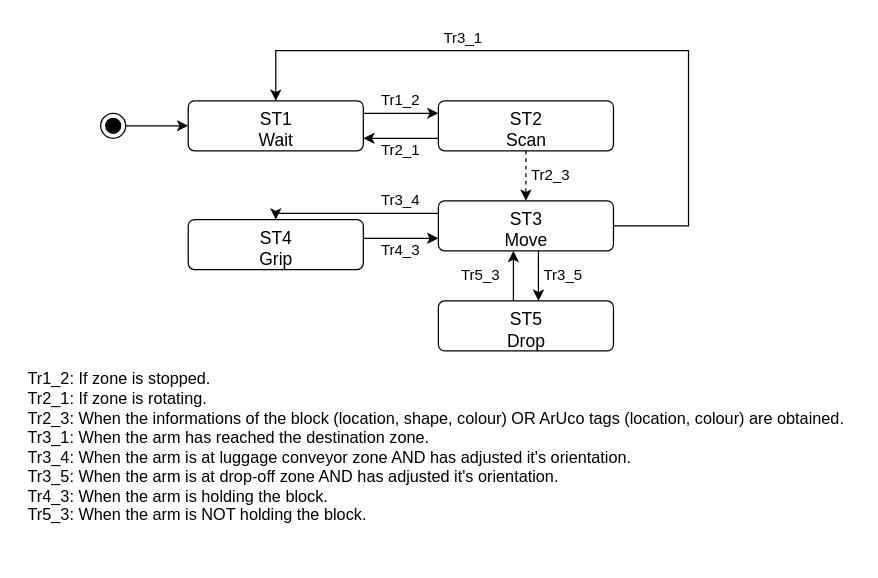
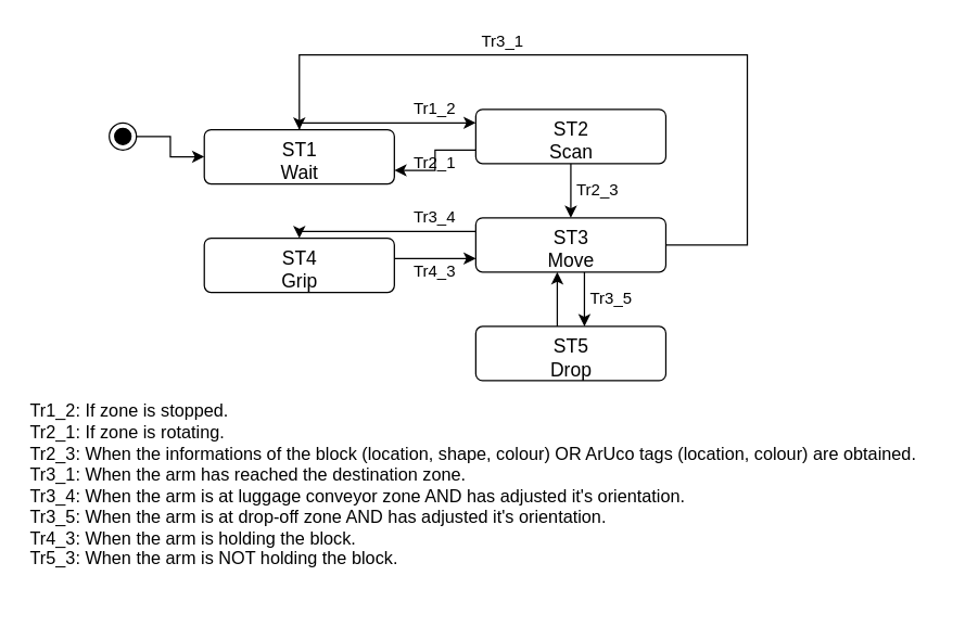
  <mxCell id="0" />
  <mxCell id="1" parent="0" />
  <mxCell id="2" value="" style="edgeStyle=orthogonalEdgeStyle;rounded=0;orthogonalLoop=1;jettySize=auto;html=1;" edge="1" parent="1" source="3" target="5"><mxGeometry relative="1" as="geometry" /></mxCell>
  <mxCell id="3" value="" style="ellipse;html=1;shape=endState;fillColor=#000000;strokeColor=#000000;" vertex="1" parent="1"><mxGeometry x="80" y="90" width="20" height="20" as="geometry" /></mxCell>
  <mxCell id="4" value="" style="edgeStyle=orthogonalEdgeStyle;rounded=0;orthogonalLoop=1;jettySize=auto;html=1;" edge="1" parent="1" source="5" target="16"><mxGeometry relative="1" as="geometry"><Array as="points"><mxPoint x="330" y="90" /><mxPoint x="330" y="90" /></Array></mxGeometry></mxCell>
- <mxCell id="5" value="&lt;div style=&quot;font-size: 14px&quot;&gt;&lt;font style=&quot;font-size: 14px&quot;&gt;ST1&lt;/font&gt;&lt;/div&gt;&lt;div style=&quot;font-size: 14px&quot;&gt;&lt;font style=&quot;font-size: 14px&quot;&gt;Wait&lt;/font&gt;&lt;/div&gt;" style="html=1;align=center;verticalAlign=top;rounded=1;absoluteArcSize=1;arcSize=10;dashed=0;" vertex="1" parent="1"><mxGeometry x="150" y="80" width="140" height="40" as="geometry" /></mxCell>
+ <mxCell id="5" value="&lt;div style=&quot;font-size: 14px&quot;&gt;&lt;font style=&quot;font-size: 14px&quot;&gt;ST1&lt;/font&gt;&lt;/div&gt;&lt;div style=&quot;font-size: 14px&quot;&gt;&lt;font style=&quot;font-size: 14px&quot;&gt;Wait&lt;/font&gt;&lt;/div&gt;" style="html=1;align=center;verticalAlign=top;rounded=1;absoluteArcSize=1;arcSize=10;dashed=0;" vertex="1" parent="1"><mxGeometry x="150" y="95" width="140" height="40" as="geometry" /></mxCell>
  <mxCell id="6" value="" style="edgeStyle=orthogonalEdgeStyle;rounded=0;orthogonalLoop=1;jettySize=auto;html=1;" edge="1" parent="1" source="9" target="11"><mxGeometry relative="1" as="geometry"><Array as="points"><mxPoint x="320" y="170" /><mxPoint x="320" y="170" /></Array></mxGeometry></mxCell>
  <mxCell id="7" style="edgeStyle=orthogonalEdgeStyle;rounded=0;orthogonalLoop=1;jettySize=auto;html=1;exitX=1;exitY=0.5;exitDx=0;exitDy=0;entryX=0.5;entryY=0;entryDx=0;entryDy=0;" edge="1" parent="1" source="9" target="5"><mxGeometry relative="1" as="geometry"><Array as="points"><mxPoint x="550" y="180" /><mxPoint x="550" y="40" /><mxPoint x="220" y="40" /></Array></mxGeometry></mxCell>
  <mxCell id="8" value="" style="edgeStyle=orthogonalEdgeStyle;rounded=0;orthogonalLoop=1;jettySize=auto;html=1;" edge="1" parent="1" source="9" target="13"><mxGeometry relative="1" as="geometry"><Array as="points"><mxPoint x="430" y="230" /><mxPoint x="430" y="230" /></Array></mxGeometry></mxCell>
  <mxCell id="9" value="&lt;div&gt;&lt;font style=&quot;font-size: 14px&quot;&gt;ST3&lt;/font&gt;&lt;/div&gt;&lt;div&gt;&lt;font style=&quot;font-size: 14px&quot;&gt;Move&lt;/font&gt;&lt;/div&gt;" style="html=1;align=center;verticalAlign=top;rounded=1;absoluteArcSize=1;arcSize=10;dashed=0;" vertex="1" parent="1"><mxGeometry x="350" y="160" width="140" height="40" as="geometry" /></mxCell>
  <mxCell id="10" value="" style="edgeStyle=orthogonalEdgeStyle;rounded=0;orthogonalLoop=1;jettySize=auto;html=1;" edge="1" parent="1" source="11" target="9"><mxGeometry relative="1" as="geometry"><Array as="points"><mxPoint x="310" y="190" /><mxPoint x="310" y="190" /></Array></mxGeometry></mxCell>
  <mxCell id="11" value="&lt;div style=&quot;font-size: 14px&quot;&gt;&lt;font style=&quot;font-size: 14px&quot;&gt;ST4&lt;/font&gt;&lt;/div&gt;&lt;div style=&quot;font-size: 14px&quot;&gt;&lt;font style=&quot;font-size: 14px&quot;&gt;Grip&lt;/font&gt;&lt;/div&gt;" style="html=1;align=center;verticalAlign=top;rounded=1;absoluteArcSize=1;arcSize=10;dashed=0;" vertex="1" parent="1"><mxGeometry x="150" y="175" width="140" height="40" as="geometry" /></mxCell>
  <mxCell id="12" value="" style="edgeStyle=orthogonalEdgeStyle;rounded=0;orthogonalLoop=1;jettySize=auto;html=1;" edge="1" parent="1" source="13" target="9"><mxGeometry relative="1" as="geometry"><Array as="points"><mxPoint x="410" y="210" /><mxPoint x="410" y="210" /></Array></mxGeometry></mxCell>
  <mxCell id="13" value="&lt;div style=&quot;font-size: 14px&quot;&gt;&lt;font style=&quot;font-size: 14px&quot;&gt;ST5&lt;/font&gt;&lt;/div&gt;&lt;div style=&quot;font-size: 14px&quot;&gt;&lt;font style=&quot;font-size: 14px&quot;&gt;Drop&lt;br&gt;&lt;/font&gt;&lt;/div&gt;" style="html=1;align=center;verticalAlign=top;rounded=1;absoluteArcSize=1;arcSize=10;dashed=0;" vertex="1" parent="1"><mxGeometry x="350" y="240" width="140" height="40" as="geometry" /></mxCell>
- <mxCell id="14" value="" style="edgeStyle=orthogonalEdgeStyle;rounded=0;orthogonalLoop=1;jettySize=auto;html=1;dashed=1;" edge="1" parent="1" source="16" target="9"><mxGeometry relative="1" as="geometry" /></mxCell>
+ <mxCell id="14" value="" style="edgeStyle=orthogonalEdgeStyle;rounded=0;orthogonalLoop=1;jettySize=auto;html=1;" edge="1" parent="1" source="16" target="9"><mxGeometry relative="1" as="geometry" /></mxCell>
  <mxCell id="15" style="edgeStyle=orthogonalEdgeStyle;rounded=0;orthogonalLoop=1;jettySize=auto;html=1;exitX=0;exitY=0.75;exitDx=0;exitDy=0;entryX=1;entryY=0.75;entryDx=0;entryDy=0;" edge="1" parent="1" source="16" target="5"><mxGeometry relative="1" as="geometry" /></mxCell>
  <mxCell id="16" value="&lt;div style=&quot;font-size: 14px&quot;&gt;&lt;font style=&quot;font-size: 14px&quot;&gt;ST2&lt;/font&gt;&lt;/div&gt;&lt;div style=&quot;font-size: 14px&quot;&gt;&lt;font style=&quot;font-size: 14px&quot;&gt;Scan&lt;br&gt;&lt;/font&gt;&lt;/div&gt;" style="html=1;align=center;verticalAlign=top;rounded=1;absoluteArcSize=1;arcSize=10;dashed=0;" vertex="1" parent="1"><mxGeometry x="350" y="80" width="140" height="40" as="geometry" /></mxCell>
  <mxCell id="17" value="Tr3_1" style="text;html=1;strokeColor=none;fillColor=none;align=center;verticalAlign=middle;whiteSpace=wrap;rounded=0;" vertex="1" parent="1"><mxGeometry x="350" y="20" width="40" height="20" as="geometry" /></mxCell>
  <mxCell id="18" value="Tr1_2" style="text;html=1;strokeColor=none;fillColor=none;align=center;verticalAlign=middle;whiteSpace=wrap;rounded=0;" vertex="1" parent="1"><mxGeometry x="300" y="70" width="40" height="20" as="geometry" /></mxCell>
  <mxCell id="19" value="Tr2_3" style="text;html=1;strokeColor=none;fillColor=none;align=center;verticalAlign=middle;whiteSpace=wrap;rounded=0;" vertex="1" parent="1"><mxGeometry x="420" y="130" width="40" height="20" as="geometry" /></mxCell>
  <mxCell id="20" value="Tr3_5" style="text;html=1;strokeColor=none;fillColor=none;align=center;verticalAlign=middle;whiteSpace=wrap;rounded=0;" vertex="1" parent="1"><mxGeometry x="430" y="210" width="40" height="20" as="geometry" /></mxCell>
- <mxCell id="21" value="Tr5_3" style="text;html=1;strokeColor=none;fillColor=none;align=center;verticalAlign=middle;whiteSpace=wrap;rounded=0;" vertex="1" parent="1"><mxGeometry x="364" y="210" width="40" height="20" as="geometry" /></mxCell>
  <mxCell id="22" value="Tr4_3" style="text;html=1;strokeColor=none;fillColor=none;align=center;verticalAlign=middle;whiteSpace=wrap;rounded=0;" vertex="1" parent="1"><mxGeometry x="300" y="190" width="40" height="20" as="geometry" /></mxCell>
  <mxCell id="23" value="Tr3_4" style="text;html=1;strokeColor=none;fillColor=none;align=center;verticalAlign=middle;whiteSpace=wrap;rounded=0;" vertex="1" parent="1"><mxGeometry x="300" y="150" width="40" height="20" as="geometry" /></mxCell>
  <mxCell id="24" value="&lt;div style=&quot;font-size: 13px&quot;&gt;&lt;font style=&quot;font-size: 13px&quot;&gt;Tr1_2: If zone is stopped.&lt;/font&gt;&lt;/div&gt;&lt;div style=&quot;font-size: 13px&quot;&gt;&lt;font style=&quot;font-size: 13px&quot;&gt;Tr2_1: If zone is rotating.&lt;br&gt;&lt;/font&gt;&lt;/div&gt;&lt;div style=&quot;font-size: 13px&quot;&gt;&lt;font style=&quot;font-size: 13px&quot;&gt;Tr2_3: When the informations of the block (location, shape, colour) OR &lt;span class=&quot;ILfuVd NA6bn&quot;&gt;&lt;span class=&quot;hgKElc&quot;&gt;ArUco &lt;/span&gt;&lt;/span&gt;tags (location, colour) are obtained.&lt;span&gt;&lt;/span&gt;&lt;br&gt;&lt;/font&gt;&lt;/div&gt;&lt;div style=&quot;font-size: 13px&quot;&gt;&lt;font style=&quot;font-size: 13px&quot;&gt;Tr3_1: When the arm has reached the destination zone.&lt;br&gt;&lt;/font&gt;&lt;/div&gt;&lt;div style=&quot;font-size: 13px&quot;&gt;&lt;font style=&quot;font-size: 13px&quot;&gt;Tr3_4: When the arm is at luggage conveyor zone AND has adjusted it's orientation.&lt;/font&gt;&lt;/div&gt;&lt;div style=&quot;font-size: 13px&quot;&gt;&lt;font style=&quot;font-size: 13px&quot;&gt;Tr3_5: When the arm is at drop-off zone AND has adjusted it's orientation.&lt;/font&gt;&lt;/div&gt;&lt;div style=&quot;font-size: 13px&quot;&gt;&lt;font style=&quot;font-size: 13px&quot;&gt;Tr4_3: When the arm is holding the block.&lt;/font&gt;&lt;/div&gt;&lt;div style=&quot;font-size: 13px&quot;&gt;&lt;font style=&quot;font-size: 13px&quot;&gt;Tr5_3: When the arm is NOT holding the block.&lt;/font&gt;&lt;/div&gt;&lt;div style=&quot;font-size: 13px&quot;&gt;&lt;font style=&quot;font-size: 13px&quot;&gt;&lt;br&gt;&lt;/font&gt;&lt;/div&gt;" style="text;html=1;strokeColor=none;fillColor=none;align=left;verticalAlign=middle;whiteSpace=wrap;rounded=0;" vertex="1" parent="1"><mxGeometry x="20" y="290" width="660" height="150" as="geometry" /></mxCell>
  <mxCell id="25" value="Tr2_1" style="text;html=1;strokeColor=none;fillColor=none;align=center;verticalAlign=middle;whiteSpace=wrap;rounded=0;" vertex="1" parent="1"><mxGeometry x="300" y="110" width="40" height="20" as="geometry" /></mxCell>
